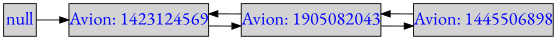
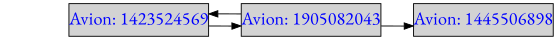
  digraph {
    fontname="EB Garamond"
    rankdir=LR
    node [fontcolor=blue fontname="EB Garamond" fontsize=20 margin=0 shape=box style=filled]
    edge [fontname="EB Garamond"]
-   n1 [label=null width=0.5]
-   n2 [label="Avion: 1423124569" width=0.5]
+   n2 [label="Avion: 1423524569" width=0.5]
    n3 [label="Avion: 1905082043" width=0.5]
    n4 [label="Avion: 1445506898" width=0.5]
-   n1 -> n2
    n2 -> n3
    n3 -> n2
    n3 -> n4
-   n4 -> n3
  }
